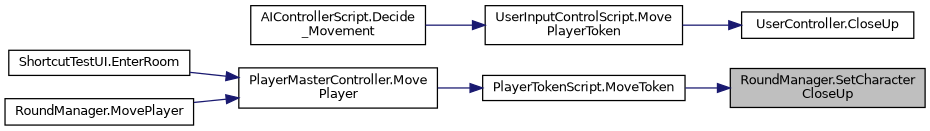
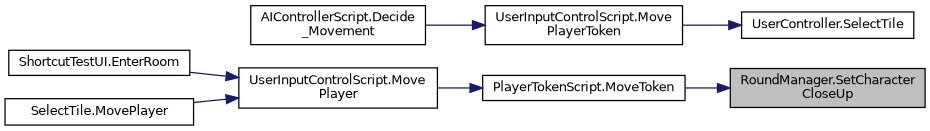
  digraph {
    rankdir=RL
    node [color=black fillcolor=white fontname=Helvetica fontsize=10 shape=record style=filled]
    edge [color=midnightblue dir=back fontname=Helvetica fontsize=10 labelfontname=Helvetica labelfontsize=10 style=solid]
    n1 [fillcolor=grey75 fontcolor=black height=0.2 label="RoundManager.SetCharacter\lCloseUp" width=0.4]
    n2 [height=0.2 label="PlayerTokenScript.MoveToken" width=0.4]
-   n3 [height=0.2 label="PlayerMasterController.Move\lPlayer" width=0.4]
+   n3 [height=0.2 label="UserInputControlScript.Move\lPlayer" width=0.4]
    n4 [height=0.2 label="ShortcutTestUI.EnterRoom" width=0.4]
-   n5 [height=0.2 label="RoundManager.MovePlayer" width=0.4]
-   n6 [height=0.2 label="UserController.CloseUp" width=0.4]
+   n5 [height=0.2 label="SelectTile.MovePlayer" width=0.4]
+   n6 [height=0.2 label="UserController.SelectTile" width=0.4]
    n7 [height=0.2 label="UserInputControlScript.Move\lPlayerToken" width=0.4]
    n8 [height=0.2 label="AIControllerScript.Decide\l_Movement" width=0.4]
    n1 -> n2
    n2 -> n3
    n3 -> n4
    n3 -> n5
    n6 -> n7
    n7 -> n8
  }
